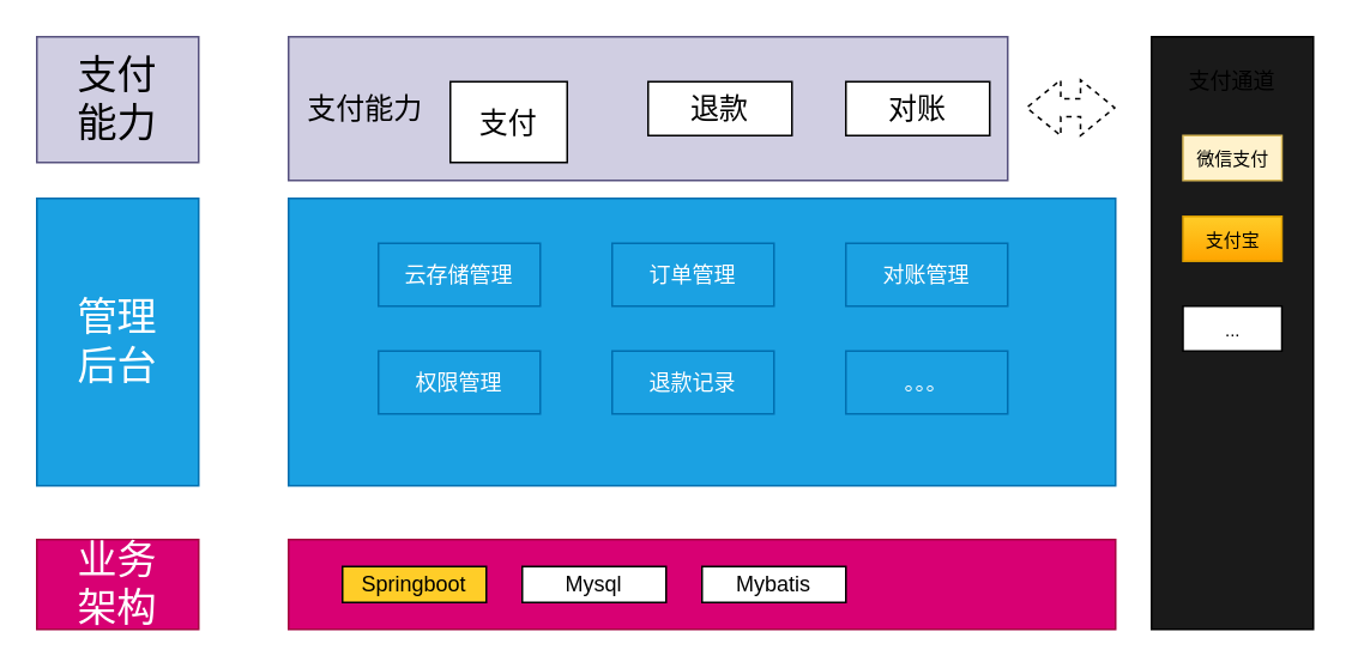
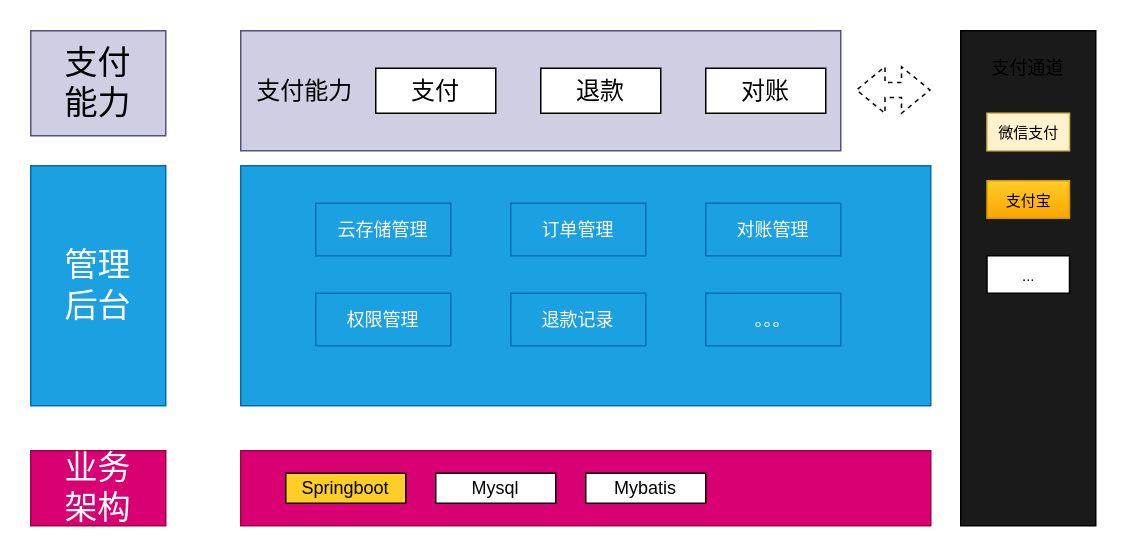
  <mxCell id="0" />
  <mxCell id="1" parent="0" />
  <mxCell id="2" value="&lt;font style=&quot;font-size: 22px&quot;&gt;支付&lt;br&gt;能力&lt;/font&gt;" style="rounded=0;whiteSpace=wrap;html=1;fillColor=#d0cee2;strokeColor=#56517e;" parent="1" vertex="1"><mxGeometry x="20" y="20" width="90" height="70" as="geometry" /></mxCell>
  <mxCell id="3" value="&lt;font style=&quot;font-size: 22px&quot;&gt;管理&lt;br&gt;后台&lt;/font&gt;" style="rounded=0;whiteSpace=wrap;html=1;fillColor=#1ba1e2;fontColor=#ffffff;strokeColor=#006EAF;" parent="1" vertex="1"><mxGeometry x="20" y="110" width="90" height="160" as="geometry" /></mxCell>
  <mxCell id="4" value="&lt;font style=&quot;font-size: 16px&quot;&gt;&amp;nbsp; 支付能力&lt;/font&gt;" style="rounded=0;whiteSpace=wrap;html=1;align=left;fillColor=#d0cee2;strokeColor=#56517e;" parent="1" vertex="1"><mxGeometry x="160" y="20" width="400" height="80" as="geometry" /></mxCell>
- <mxCell id="5" value="支付" style="rounded=0;whiteSpace=wrap;html=1;fontSize=16;" parent="1" vertex="1"><mxGeometry x="250" y="45" width="65" height="45" as="geometry" /></mxCell>
+ <mxCell id="5" value="支付" style="rounded=0;whiteSpace=wrap;html=1;fontSize=16;" parent="1" vertex="1"><mxGeometry x="250" y="45" width="80" height="30" as="geometry" /></mxCell>
  <mxCell id="6" value="退款" style="rounded=0;whiteSpace=wrap;html=1;fontSize=16;" parent="1" vertex="1"><mxGeometry x="360" y="45" width="80" height="30" as="geometry" /></mxCell>
  <mxCell id="7" value="对账" style="rounded=0;whiteSpace=wrap;html=1;fontSize=16;" parent="1" vertex="1"><mxGeometry x="470" y="45" width="80" height="30" as="geometry" /></mxCell>
  <mxCell id="8" value="" style="rounded=0;whiteSpace=wrap;html=1;fillColor=#1ba1e2;fontColor=#ffffff;strokeColor=#006EAF;" parent="1" vertex="1"><mxGeometry x="160" y="110" width="460" height="160" as="geometry" /></mxCell>
  <mxCell id="9" value="&lt;div style=&quot;text-align: justify&quot;&gt;&lt;br&gt;&lt;/div&gt;" style="rounded=0;whiteSpace=wrap;html=1;fontSize=16;align=center;fillColor=#1A1A1A;" parent="1" vertex="1"><mxGeometry x="640" y="20" width="90" height="330" as="geometry" /></mxCell>
  <mxCell id="10" value="支付通道" style="text;html=1;strokeColor=none;fillColor=none;align=center;verticalAlign=middle;whiteSpace=wrap;rounded=0;fontSize=12;" parent="1" vertex="1"><mxGeometry x="655" y="30" width="60" height="30" as="geometry" /></mxCell>
  <mxCell id="11" value="&lt;font style=&quot;font-size: 10px&quot;&gt;微信支付&lt;/font&gt;" style="rounded=0;whiteSpace=wrap;html=1;fontSize=12;fillColor=#fff2cc;strokeColor=#d6b656;" parent="1" vertex="1"><mxGeometry x="657.5" y="75" width="55" height="25" as="geometry" /></mxCell>
  <mxCell id="12" value="&lt;font style=&quot;font-size: 10px&quot;&gt;支付宝&lt;/font&gt;" style="rounded=0;whiteSpace=wrap;html=1;fontSize=12;fillColor=#ffcd28;gradientColor=#ffa500;strokeColor=#d79b00;" parent="1" vertex="1"><mxGeometry x="657.5" y="120" width="55" height="25" as="geometry" /></mxCell>
  <mxCell id="13" value="&lt;font style=&quot;font-size: 10px&quot;&gt;...&lt;/font&gt;" style="rounded=0;whiteSpace=wrap;html=1;fontSize=12;" parent="1" vertex="1"><mxGeometry x="657.5" y="170" width="55" height="25" as="geometry" /></mxCell>
  <mxCell id="14" value="" style="shape=flexArrow;endArrow=classic;startArrow=classic;html=1;rounded=0;fontSize=10;dashed=1;" parent="1" edge="1"><mxGeometry width="100" height="100" relative="1" as="geometry"><mxPoint x="570" y="59.5" as="sourcePoint" /><mxPoint x="620" y="59.5" as="targetPoint" /></mxGeometry></mxCell>
  <mxCell id="15" value="&lt;font style=&quot;font-size: 12px&quot;&gt;云存储管理&lt;/font&gt;" style="rounded=0;whiteSpace=wrap;html=1;fontSize=10;fillColor=#1ba1e2;fontColor=#ffffff;strokeColor=#006EAF;" parent="1" vertex="1"><mxGeometry x="210" y="135" width="90" height="35" as="geometry" /></mxCell>
  <mxCell id="16" value="&lt;font style=&quot;font-size: 12px&quot;&gt;订单管理&lt;/font&gt;" style="rounded=0;whiteSpace=wrap;html=1;fontSize=10;fillColor=#1ba1e2;fontColor=#ffffff;strokeColor=#006EAF;" parent="1" vertex="1"><mxGeometry x="340" y="135" width="90" height="35" as="geometry" /></mxCell>
  <mxCell id="17" value="&lt;font style=&quot;font-size: 12px&quot;&gt;对账管理&lt;/font&gt;" style="rounded=0;whiteSpace=wrap;html=1;fontSize=10;fillColor=#1ba1e2;fontColor=#ffffff;strokeColor=#006EAF;" parent="1" vertex="1"><mxGeometry x="470" y="135" width="90" height="35" as="geometry" /></mxCell>
  <mxCell id="18" value="&lt;font style=&quot;font-size: 12px&quot;&gt;权限管理&lt;/font&gt;" style="rounded=0;whiteSpace=wrap;html=1;fontSize=10;fillColor=#1ba1e2;fontColor=#ffffff;strokeColor=#006EAF;" parent="1" vertex="1"><mxGeometry x="210" y="195" width="90" height="35" as="geometry" /></mxCell>
  <mxCell id="19" value="&lt;font style=&quot;font-size: 12px&quot;&gt;退款记录&lt;/font&gt;" style="rounded=0;whiteSpace=wrap;html=1;fontSize=10;fillColor=#1ba1e2;fontColor=#ffffff;strokeColor=#006EAF;" parent="1" vertex="1"><mxGeometry x="340" y="195" width="90" height="35" as="geometry" /></mxCell>
  <mxCell id="20" value="&lt;font style=&quot;font-size: 12px&quot;&gt;。。。&lt;/font&gt;" style="rounded=0;whiteSpace=wrap;html=1;fontSize=10;fillColor=#1ba1e2;fontColor=#ffffff;strokeColor=#006EAF;" parent="1" vertex="1"><mxGeometry x="470" y="195" width="90" height="35" as="geometry" /></mxCell>
  <mxCell id="21" value="&lt;font style=&quot;font-size: 22px&quot;&gt;业务&lt;br&gt;架构&lt;/font&gt;" style="rounded=0;whiteSpace=wrap;html=1;fontSize=12;fillColor=#d80073;fontColor=#ffffff;strokeColor=#A50040;" parent="1" vertex="1"><mxGeometry x="20" y="300" width="90" height="50" as="geometry" /></mxCell>
  <mxCell id="22" value="" style="rounded=0;whiteSpace=wrap;html=1;fontSize=12;fillColor=#d80073;fontColor=#ffffff;strokeColor=#A50040;" parent="1" vertex="1"><mxGeometry x="160" y="300" width="460" height="50" as="geometry" /></mxCell>
  <mxCell id="23" value="Springboot" style="rounded=0;whiteSpace=wrap;html=1;fontSize=12;fillColor=#ffcd28;" parent="1" vertex="1"><mxGeometry x="190" y="315" width="80" height="20" as="geometry" /></mxCell>
  <mxCell id="24" value="Mysql" style="rounded=0;whiteSpace=wrap;html=1;fontSize=12;" parent="1" vertex="1"><mxGeometry x="290" y="315" width="80" height="20" as="geometry" /></mxCell>
  <mxCell id="25" value="Mybatis" style="rounded=0;whiteSpace=wrap;html=1;fontSize=12;" parent="1" vertex="1"><mxGeometry x="390" y="315" width="80" height="20" as="geometry" /></mxCell>
